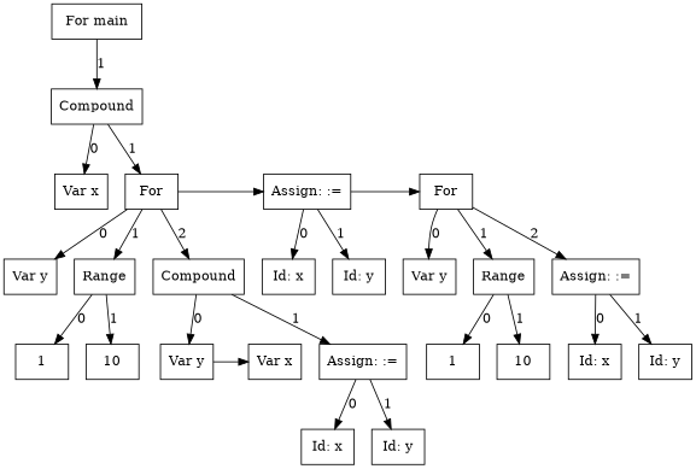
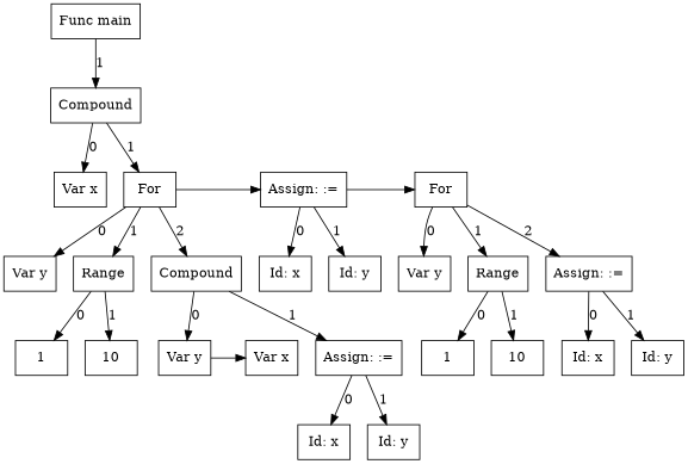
  digraph {
    node [shape=box]
-   n1 [label="For main"]
+   n1 [label="Func main"]
    n2 [label=Compound]
    n3 [label="Var x"]
    n4 [label=For]
    n5 [label="Var y"]
    n6 [label=Range]
    n7 [label=Compound]
    n8 [label=1]
    n9 [label=10]
    n10 [label="Var y"]
    n11 [label="Assign: :="]
    n12 [label="Var x"]
    n13 [label="Id: x"]
    n14 [label="Id: y"]
    n15 [label="Assign: :="]
    n16 [label=For]
    n17 [label="Id: x"]
    n18 [label="Id: y"]
    n19 [label="Var y"]
    n20 [label=Range]
    n21 [label="Assign: :="]
    n22 [label=1]
    n23 [label=10]
    n24 [label="Id: x"]
    n25 [label="Id: y"]
    subgraph sub_1 {
      rankdir=TB
      n1
      n2
    }
    subgraph sub_2 {
      ordering=out
      rank=same
      rankdir=LR
      n2
    }
    subgraph sub_3 {
      ordering=out
      rank=same
      rankdir=LR
      n3
      n4
    }
    subgraph sub_4 {
      rankdir=TB
      n2
      n3
      n4
    }
    subgraph sub_5 {
      ordering=out
      rank=same
      rankdir=LR
      n5
      n6
      n7
    }
    subgraph sub_6 {
      rankdir=TB
      n4
      n5
      n6
      n7
    }
    subgraph sub_7 {
      ordering=out
      rank=same
      rankdir=LR
      n8
      n9
    }
    subgraph sub_8 {
      rankdir=TB
      n6
      n8
      n9
    }
    subgraph sub_9 {
      ordering=out
      rank=same
      rankdir=LR
      n10
      n11
    }
    subgraph sub_10 {
      rankdir=TB
      n7
      n10
      n11
    }
    subgraph sub_11 {
      rank=same
      rankdir=LR
      n10
      n12
    }
    subgraph sub_12 {
      rankdir=LR
      n10
      n12
    }
    subgraph sub_13 {
      ordering=out
      rank=same
      rankdir=LR
      n13
      n14
    }
    subgraph sub_14 {
      rankdir=TB
      n11
      n13
      n14
    }
    subgraph sub_15 {
      rank=same
      rankdir=LR
      n4
      n15
      n16
    }
    subgraph sub_16 {
      rankdir=LR
      n4
      n15
      n16
    }
    subgraph sub_17 {
      ordering=out
      rank=same
      rankdir=LR
      n17
      n18
    }
    subgraph sub_18 {
      rankdir=TB
      n15
      n17
      n18
    }
    subgraph sub_19 {
      ordering=out
      rank=same
      rankdir=LR
      n19
      n20
      n21
    }
    subgraph sub_20 {
      rankdir=TB
      n16
      n19
      n20
      n21
    }
    subgraph sub_21 {
      ordering=out
      rank=same
      rankdir=LR
      n22
      n23
    }
    subgraph sub_22 {
      rankdir=TB
      n20
      n22
      n23
    }
    subgraph sub_23 {
      ordering=out
      rank=same
      rankdir=LR
      n24
      n25
    }
    subgraph sub_24 {
      rankdir=TB
      n21
      n24
      n25
    }
    n1 -> n2 [label=1]
    n2 -> n3 [label=0]
    n2 -> n4 [label=1]
    n4 -> n5 [label=0]
    n4 -> n6 [label=1]
    n4 -> n7 [label=2]
    n4 -> n15
    n6 -> n8 [label=0]
    n6 -> n9 [label=1]
    n7 -> n10 [label=0]
    n7 -> n11 [label=1]
    n10 -> n12
    n11 -> n13 [label=0]
    n11 -> n14 [label=1]
    n15 -> n16
    n15 -> n17 [label=0]
    n15 -> n18 [label=1]
    n16 -> n19 [label=0]
    n16 -> n20 [label=1]
    n16 -> n21 [label=2]
    n20 -> n22 [label=0]
    n20 -> n23 [label=1]
    n21 -> n24 [label=0]
    n21 -> n25 [label=1]
  }
